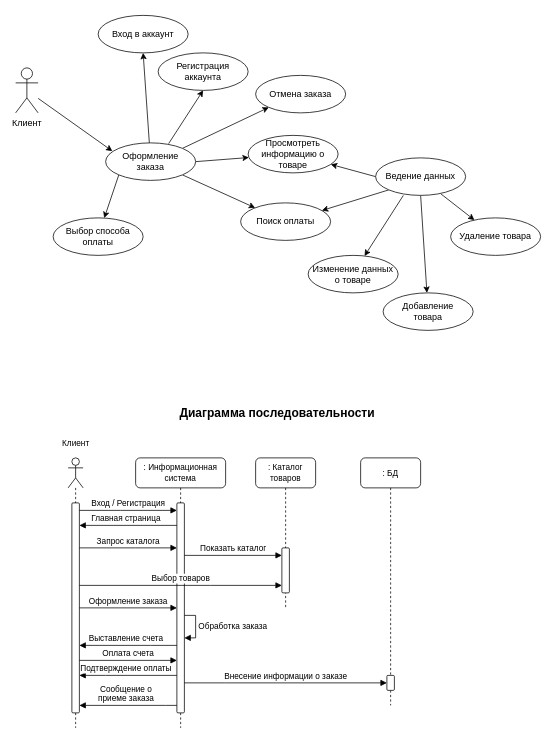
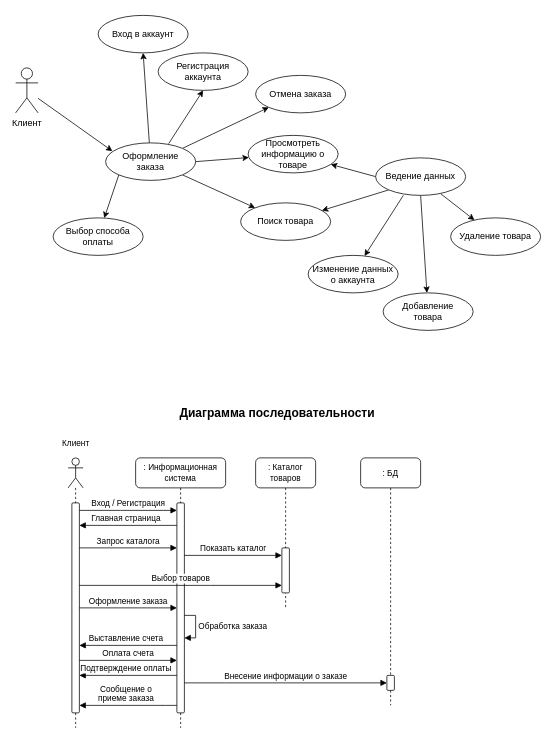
  <mxCell id="0" />
  <mxCell id="1" parent="0" />
  <mxCell id="2" style="rounded=1;orthogonalLoop=1;jettySize=auto;html=1;entryX=0.075;entryY=0.22;entryDx=0;entryDy=0;entryPerimeter=0;" edge="1" parent="1" source="3" target="10"><mxGeometry relative="1" as="geometry"><mxPoint x="150" y="210" as="targetPoint" /></mxGeometry></mxCell>
  <mxCell id="3" value="Клиент" style="shape=umlActor;verticalLabelPosition=bottom;verticalAlign=top;html=1;outlineConnect=0;rounded=1;" vertex="1" parent="1"><mxGeometry x="20" y="90" width="30" height="60" as="geometry" /></mxCell>
  <mxCell id="4" style="rounded=1;orthogonalLoop=1;jettySize=auto;html=1;entryX=0.5;entryY=1;entryDx=0;entryDy=0;" edge="1" parent="1" source="10" target="23"><mxGeometry relative="1" as="geometry" /></mxCell>
  <mxCell id="5" style="rounded=1;orthogonalLoop=1;jettySize=auto;html=1;exitX=0.7;exitY=0.02;exitDx=0;exitDy=0;entryX=0.5;entryY=1;entryDx=0;entryDy=0;exitPerimeter=0;" edge="1" parent="1" source="10" target="24"><mxGeometry relative="1" as="geometry" /></mxCell>
  <mxCell id="6" style="rounded=1;orthogonalLoop=1;jettySize=auto;html=1;exitX=1;exitY=0;exitDx=0;exitDy=0;entryX=0;entryY=1;entryDx=0;entryDy=0;" edge="1" parent="1" source="10" target="25"><mxGeometry relative="1" as="geometry" /></mxCell>
  <mxCell id="7" style="edgeStyle=none;shape=connector;rounded=1;orthogonalLoop=1;jettySize=auto;html=1;exitX=1;exitY=1;exitDx=0;exitDy=0;labelBackgroundColor=default;strokeColor=default;fontFamily=Helvetica;fontSize=11;fontColor=default;endArrow=classic;" edge="1" parent="1" source="10" target="11"><mxGeometry relative="1" as="geometry" /></mxCell>
  <mxCell id="8" style="edgeStyle=none;shape=connector;rounded=1;orthogonalLoop=1;jettySize=auto;html=1;exitX=1;exitY=0.5;exitDx=0;exitDy=0;labelBackgroundColor=default;strokeColor=default;fontFamily=Helvetica;fontSize=11;fontColor=default;endArrow=classic;" edge="1" parent="1" source="10" target="12"><mxGeometry relative="1" as="geometry" /></mxCell>
  <mxCell id="9" style="edgeStyle=none;shape=connector;rounded=1;orthogonalLoop=1;jettySize=auto;html=1;exitX=0;exitY=1;exitDx=0;exitDy=0;labelBackgroundColor=default;strokeColor=default;fontFamily=Helvetica;fontSize=11;fontColor=default;endArrow=classic;" edge="1" parent="1" source="10" target="21"><mxGeometry relative="1" as="geometry" /></mxCell>
  <mxCell id="10" value="Оформление &lt;br&gt;заказа" style="ellipse;whiteSpace=wrap;html=1;rounded=1;" vertex="1" parent="1"><mxGeometry x="140" y="190" width="120" height="50" as="geometry" /></mxCell>
- <mxCell id="11" value="Поиск оплаты" style="ellipse;whiteSpace=wrap;html=1;rounded=1;" vertex="1" parent="1"><mxGeometry x="320" y="270" width="120" height="50" as="geometry" /></mxCell>
+ <mxCell id="11" value="Поиск товара" style="ellipse;whiteSpace=wrap;html=1;rounded=1;" vertex="1" parent="1"><mxGeometry x="320" y="270" width="120" height="50" as="geometry" /></mxCell>
  <mxCell id="12" value="Просмотреть информацию о товаре" style="ellipse;whiteSpace=wrap;html=1;rounded=1;" vertex="1" parent="1"><mxGeometry x="330" y="180" width="120" height="50" as="geometry" /></mxCell>
- <mxCell id="13" value="Изменение данных&lt;br&gt;о товаре" style="ellipse;whiteSpace=wrap;html=1;rounded=1;" vertex="1" parent="1"><mxGeometry x="410" y="340" width="120" height="50" as="geometry" /></mxCell>
+ <mxCell id="13" value="Изменение данных&lt;br&gt;о аккаунта" style="ellipse;whiteSpace=wrap;html=1;rounded=1;" vertex="1" parent="1"><mxGeometry x="410" y="340" width="120" height="50" as="geometry" /></mxCell>
  <mxCell id="14" value="Добавление &lt;br&gt;товара" style="ellipse;whiteSpace=wrap;html=1;rounded=1;" vertex="1" parent="1"><mxGeometry x="510" y="390" width="120" height="50" as="geometry" /></mxCell>
  <mxCell id="15" style="edgeStyle=none;shape=connector;rounded=1;orthogonalLoop=1;jettySize=auto;html=1;exitX=0.725;exitY=0.96;exitDx=0;exitDy=0;labelBackgroundColor=default;strokeColor=default;fontFamily=Helvetica;fontSize=11;fontColor=default;endArrow=classic;exitPerimeter=0;" edge="1" parent="1" source="20" target="22"><mxGeometry relative="1" as="geometry" /></mxCell>
  <mxCell id="16" style="edgeStyle=none;shape=connector;rounded=1;orthogonalLoop=1;jettySize=auto;html=1;exitX=0;exitY=1;exitDx=0;exitDy=0;labelBackgroundColor=default;strokeColor=default;fontFamily=Helvetica;fontSize=11;fontColor=default;endArrow=classic;" edge="1" parent="1" source="20" target="11"><mxGeometry relative="1" as="geometry" /></mxCell>
  <mxCell id="17" style="edgeStyle=none;shape=connector;rounded=1;orthogonalLoop=1;jettySize=auto;html=1;exitX=0.308;exitY=1;exitDx=0;exitDy=0;labelBackgroundColor=default;strokeColor=default;fontFamily=Helvetica;fontSize=11;fontColor=default;endArrow=classic;exitPerimeter=0;" edge="1" parent="1" source="20" target="13"><mxGeometry relative="1" as="geometry" /></mxCell>
  <mxCell id="18" style="edgeStyle=none;shape=connector;rounded=1;orthogonalLoop=1;jettySize=auto;html=1;exitX=0.5;exitY=1;exitDx=0;exitDy=0;labelBackgroundColor=default;strokeColor=default;fontFamily=Helvetica;fontSize=11;fontColor=default;endArrow=classic;" edge="1" parent="1" source="20" target="14"><mxGeometry relative="1" as="geometry" /></mxCell>
  <mxCell id="19" style="edgeStyle=none;shape=connector;rounded=1;orthogonalLoop=1;jettySize=auto;html=1;exitX=0;exitY=0.5;exitDx=0;exitDy=0;labelBackgroundColor=default;strokeColor=default;fontFamily=Helvetica;fontSize=11;fontColor=default;endArrow=classic;" edge="1" parent="1" source="20" target="12"><mxGeometry relative="1" as="geometry" /></mxCell>
  <mxCell id="20" value="Ведение данных" style="ellipse;whiteSpace=wrap;html=1;rounded=1;" vertex="1" parent="1"><mxGeometry x="500" y="210" width="120" height="50" as="geometry" /></mxCell>
  <mxCell id="21" value="Выбор способа&lt;br&gt;оплаты" style="ellipse;whiteSpace=wrap;html=1;rounded=1;" vertex="1" parent="1"><mxGeometry x="70" y="290" width="120" height="50" as="geometry" /></mxCell>
  <mxCell id="22" value="Удаление товара" style="ellipse;whiteSpace=wrap;html=1;rounded=1;" vertex="1" parent="1"><mxGeometry x="600" y="290" width="120" height="50" as="geometry" /></mxCell>
  <mxCell id="23" value="Вход в аккаунт" style="ellipse;whiteSpace=wrap;html=1;rounded=1;" vertex="1" parent="1"><mxGeometry x="130" y="20" width="120" height="50" as="geometry" /></mxCell>
  <mxCell id="24" value="Регистрация аккаунта" style="ellipse;whiteSpace=wrap;html=1;rounded=1;" vertex="1" parent="1"><mxGeometry x="210" y="70" width="120" height="50" as="geometry" /></mxCell>
  <mxCell id="25" value="Отмена заказа" style="ellipse;whiteSpace=wrap;html=1;rounded=1;" vertex="1" parent="1"><mxGeometry x="340" y="100" width="120" height="50" as="geometry" /></mxCell>
  <mxCell id="26" value=": Информационная система" style="shape=umlLifeline;perimeter=lifelinePerimeter;whiteSpace=wrap;html=1;container=1;dropTarget=0;collapsible=0;recursiveResize=0;outlineConnect=0;portConstraint=eastwest;newEdgeStyle={&quot;edgeStyle&quot;:&quot;elbowEdgeStyle&quot;,&quot;elbow&quot;:&quot;vertical&quot;,&quot;curved&quot;:0,&quot;rounded&quot;:0};rounded=1;fontFamily=Helvetica;fontSize=11;fontColor=default;" vertex="1" parent="1"><mxGeometry x="180" y="610" width="120" height="360" as="geometry" /></mxCell>
  <mxCell id="27" value="" style="html=1;points=[];perimeter=orthogonalPerimeter;outlineConnect=0;targetShapes=umlLifeline;portConstraint=eastwest;newEdgeStyle={&quot;edgeStyle&quot;:&quot;elbowEdgeStyle&quot;,&quot;elbow&quot;:&quot;vertical&quot;,&quot;curved&quot;:0,&quot;rounded&quot;:0};rounded=1;fontFamily=Helvetica;fontSize=11;fontColor=default;" vertex="1" parent="26"><mxGeometry x="55" y="60" width="10" height="280" as="geometry" /></mxCell>
  <mxCell id="28" value="Обработка заказа" style="html=1;align=left;spacingLeft=2;endArrow=block;rounded=0;edgeStyle=orthogonalEdgeStyle;curved=0;rounded=0;labelBackgroundColor=default;strokeColor=default;fontFamily=Helvetica;fontSize=11;fontColor=default;shape=connector;" edge="1" target="27" parent="26"><mxGeometry relative="1" as="geometry"><mxPoint x="65" y="210" as="sourcePoint" /><Array as="points"><mxPoint x="80" y="210" /><mxPoint x="80" y="240" /></Array><mxPoint x="65" y="240" as="targetPoint" /></mxGeometry></mxCell>
  <mxCell id="29" value="" style="shape=umlLifeline;perimeter=lifelinePerimeter;whiteSpace=wrap;html=1;container=1;dropTarget=0;collapsible=0;recursiveResize=0;outlineConnect=0;portConstraint=eastwest;newEdgeStyle={&quot;edgeStyle&quot;:&quot;elbowEdgeStyle&quot;,&quot;elbow&quot;:&quot;vertical&quot;,&quot;curved&quot;:0,&quot;rounded&quot;:0};participant=umlActor;rounded=1;fontFamily=Helvetica;fontSize=11;fontColor=default;" vertex="1" parent="1"><mxGeometry x="90" y="610" width="20" height="360" as="geometry" /></mxCell>
  <mxCell id="30" value="" style="html=1;points=[];perimeter=orthogonalPerimeter;outlineConnect=0;targetShapes=umlLifeline;portConstraint=eastwest;newEdgeStyle={&quot;edgeStyle&quot;:&quot;elbowEdgeStyle&quot;,&quot;elbow&quot;:&quot;vertical&quot;,&quot;curved&quot;:0,&quot;rounded&quot;:0};rounded=1;fontFamily=Helvetica;fontSize=11;fontColor=default;" vertex="1" parent="29"><mxGeometry x="5" y="60" width="10" height="280" as="geometry" /></mxCell>
  <mxCell id="31" value="Клиент" style="text;html=1;align=center;verticalAlign=middle;resizable=0;points=[];autosize=1;strokeColor=none;fillColor=none;fontSize=11;fontFamily=Helvetica;fontColor=default;" vertex="1" parent="1"><mxGeometry x="70" y="575" width="60" height="30" as="geometry" /></mxCell>
  <mxCell id="32" value=": Каталог товаров" style="shape=umlLifeline;perimeter=lifelinePerimeter;whiteSpace=wrap;html=1;container=1;dropTarget=0;collapsible=0;recursiveResize=0;outlineConnect=0;portConstraint=eastwest;newEdgeStyle={&quot;edgeStyle&quot;:&quot;elbowEdgeStyle&quot;,&quot;elbow&quot;:&quot;vertical&quot;,&quot;curved&quot;:0,&quot;rounded&quot;:0};rounded=1;fontFamily=Helvetica;fontSize=11;fontColor=default;" vertex="1" parent="1"><mxGeometry x="340" y="610" width="80" height="200" as="geometry" /></mxCell>
  <mxCell id="33" value="" style="html=1;points=[];perimeter=orthogonalPerimeter;outlineConnect=0;targetShapes=umlLifeline;portConstraint=eastwest;newEdgeStyle={&quot;edgeStyle&quot;:&quot;elbowEdgeStyle&quot;,&quot;elbow&quot;:&quot;vertical&quot;,&quot;curved&quot;:0,&quot;rounded&quot;:0};rounded=1;fontFamily=Helvetica;fontSize=11;fontColor=default;" vertex="1" parent="32"><mxGeometry x="35" y="120" width="10" height="60" as="geometry" /></mxCell>
  <mxCell id="34" value=": БД" style="shape=umlLifeline;perimeter=lifelinePerimeter;whiteSpace=wrap;html=1;container=1;dropTarget=0;collapsible=0;recursiveResize=0;outlineConnect=0;portConstraint=eastwest;newEdgeStyle={&quot;edgeStyle&quot;:&quot;elbowEdgeStyle&quot;,&quot;elbow&quot;:&quot;vertical&quot;,&quot;curved&quot;:0,&quot;rounded&quot;:0};rounded=1;fontFamily=Helvetica;fontSize=11;fontColor=default;" vertex="1" parent="1"><mxGeometry x="480" y="610" width="80" height="330" as="geometry" /></mxCell>
  <mxCell id="35" value="" style="html=1;points=[];perimeter=orthogonalPerimeter;outlineConnect=0;targetShapes=umlLifeline;portConstraint=eastwest;newEdgeStyle={&quot;edgeStyle&quot;:&quot;elbowEdgeStyle&quot;,&quot;elbow&quot;:&quot;vertical&quot;,&quot;curved&quot;:0,&quot;rounded&quot;:0};rounded=1;fontFamily=Helvetica;fontSize=11;fontColor=default;" vertex="1" parent="34"><mxGeometry x="35" y="290" width="10" height="20" as="geometry" /></mxCell>
  <mxCell id="36" value="Вход / Регистрация" style="html=1;verticalAlign=bottom;endArrow=block;edgeStyle=elbowEdgeStyle;elbow=vertical;curved=0;rounded=0;labelBackgroundColor=default;strokeColor=default;fontFamily=Helvetica;fontSize=11;fontColor=default;shape=connector;" edge="1" parent="1" source="30" target="27"><mxGeometry width="80" relative="1" as="geometry"><mxPoint x="100" y="680" as="sourcePoint" /><mxPoint x="180" y="680" as="targetPoint" /><Array as="points"><mxPoint x="160" y="680" /></Array><mxPoint as="offset" /></mxGeometry></mxCell>
  <mxCell id="37" value="Главная страница" style="html=1;verticalAlign=bottom;endArrow=block;edgeStyle=elbowEdgeStyle;elbow=vertical;curved=0;rounded=0;labelBackgroundColor=default;strokeColor=default;fontFamily=Helvetica;fontSize=11;fontColor=default;shape=connector;" edge="1" parent="1" source="27" target="30"><mxGeometry x="0.039" width="80" relative="1" as="geometry"><mxPoint x="180" y="700" as="sourcePoint" /><mxPoint x="100" y="700" as="targetPoint" /><Array as="points"><mxPoint x="150" y="700" /><mxPoint x="170" y="870" /><mxPoint x="180" y="690" /></Array><mxPoint as="offset" /></mxGeometry></mxCell>
  <mxCell id="38" value="Запрос каталога" style="html=1;verticalAlign=bottom;endArrow=block;edgeStyle=elbowEdgeStyle;elbow=vertical;curved=0;rounded=0;labelBackgroundColor=default;strokeColor=default;fontFamily=Helvetica;fontSize=11;fontColor=default;shape=connector;" edge="1" parent="1" source="30" target="27"><mxGeometry x="-0.003" width="80" relative="1" as="geometry"><mxPoint x="100" y="720" as="sourcePoint" /><mxPoint x="180" y="720" as="targetPoint" /><Array as="points"><mxPoint x="180" y="730" /><mxPoint x="170" y="720" /></Array><mxPoint as="offset" /></mxGeometry></mxCell>
  <mxCell id="39" value="Показать каталог" style="html=1;verticalAlign=bottom;endArrow=block;edgeStyle=elbowEdgeStyle;elbow=vertical;curved=0;rounded=0;labelBackgroundColor=default;strokeColor=default;fontFamily=Helvetica;fontSize=11;fontColor=default;shape=connector;" edge="1" parent="1" source="27" target="33"><mxGeometry x="-0.003" width="80" relative="1" as="geometry"><mxPoint x="220" y="740" as="sourcePoint" /><mxPoint x="330" y="740" as="targetPoint" /><Array as="points"><mxPoint x="295" y="740" /><mxPoint x="285" y="730" /></Array><mxPoint as="offset" /></mxGeometry></mxCell>
  <mxCell id="40" value="Выбор товаров" style="html=1;verticalAlign=bottom;endArrow=block;edgeStyle=elbowEdgeStyle;elbow=vertical;curved=0;rounded=0;labelBackgroundColor=default;strokeColor=default;fontFamily=Helvetica;fontSize=11;fontColor=default;shape=connector;" edge="1" parent="1" source="30" target="33"><mxGeometry x="-0.003" width="80" relative="1" as="geometry"><mxPoint x="110" y="770" as="sourcePoint" /><mxPoint x="220" y="770" as="targetPoint" /><Array as="points"><mxPoint x="280" y="780" /><mxPoint x="180" y="770" /><mxPoint x="170" y="760" /></Array><mxPoint as="offset" /></mxGeometry></mxCell>
  <mxCell id="41" value="Оформление заказа" style="html=1;verticalAlign=bottom;endArrow=block;edgeStyle=elbowEdgeStyle;elbow=vertical;curved=0;rounded=0;labelBackgroundColor=default;strokeColor=default;fontFamily=Helvetica;fontSize=11;fontColor=default;shape=connector;" edge="1" parent="1" source="30" target="27"><mxGeometry x="-0.003" width="80" relative="1" as="geometry"><mxPoint x="105" y="730" as="sourcePoint" /><mxPoint x="215" y="730" as="targetPoint" /><Array as="points"><mxPoint x="210" y="810" /><mxPoint x="190" y="810" /><mxPoint x="180" y="810" /><mxPoint x="170" y="740" /><mxPoint x="180" y="730" /><mxPoint x="170" y="720" /></Array><mxPoint as="offset" /></mxGeometry></mxCell>
  <mxCell id="42" value="Выставление счета" style="html=1;verticalAlign=bottom;endArrow=block;edgeStyle=elbowEdgeStyle;elbow=vertical;curved=0;rounded=0;labelBackgroundColor=default;strokeColor=default;fontFamily=Helvetica;fontSize=11;fontColor=default;shape=connector;" edge="1" parent="1" source="27" target="30"><mxGeometry x="0.039" width="80" relative="1" as="geometry"><mxPoint x="215" y="700" as="sourcePoint" /><mxPoint x="105" y="700" as="targetPoint" /><Array as="points"><mxPoint x="200" y="860" /><mxPoint x="190" y="880" /><mxPoint x="130" y="860" /><mxPoint x="150" y="700" /><mxPoint x="170" y="870" /><mxPoint x="180" y="690" /></Array><mxPoint as="offset" /></mxGeometry></mxCell>
  <mxCell id="43" value="Диаграмма последовательности" style="text;html=1;strokeColor=none;fillColor=none;align=center;verticalAlign=middle;whiteSpace=wrap;rounded=0;fontSize=16;fontFamily=Helvetica;fontColor=default;fontStyle=1" vertex="1" parent="1"><mxGeometry x="169" y="535" width="400" height="30" as="geometry" /></mxCell>
  <mxCell id="44" value="Оплата счета" style="html=1;verticalAlign=bottom;endArrow=block;edgeStyle=elbowEdgeStyle;elbow=vertical;curved=0;rounded=0;labelBackgroundColor=default;strokeColor=default;fontFamily=Helvetica;fontSize=11;fontColor=default;shape=connector;" edge="1" parent="1" source="30" target="27"><mxGeometry x="0.002" width="80" relative="1" as="geometry"><mxPoint x="105" y="680" as="sourcePoint" /><mxPoint x="235" y="680" as="targetPoint" /><Array as="points"><mxPoint x="210" y="880" /><mxPoint x="200" y="830" /><mxPoint x="160" y="680" /></Array><mxPoint as="offset" /></mxGeometry></mxCell>
  <mxCell id="45" value="Подтверждение оплаты" style="html=1;verticalAlign=bottom;endArrow=block;edgeStyle=elbowEdgeStyle;elbow=vertical;curved=0;rounded=0;labelBackgroundColor=default;strokeColor=default;fontFamily=Helvetica;fontSize=11;fontColor=default;shape=connector;" edge="1" parent="1" source="27" target="30"><mxGeometry x="0.039" width="80" relative="1" as="geometry"><mxPoint x="235" y="860" as="sourcePoint" /><mxPoint x="105" y="860" as="targetPoint" /><Array as="points"><mxPoint x="140" y="900" /><mxPoint x="200" y="860" /><mxPoint x="190" y="880" /><mxPoint x="130" y="860" /><mxPoint x="150" y="700" /><mxPoint x="170" y="870" /><mxPoint x="180" y="690" /></Array><mxPoint as="offset" /></mxGeometry></mxCell>
  <mxCell id="46" value="Внесение информации о заказе" style="html=1;verticalAlign=bottom;endArrow=block;edgeStyle=elbowEdgeStyle;elbow=vertical;curved=0;rounded=0;labelBackgroundColor=default;strokeColor=default;fontFamily=Helvetica;fontSize=11;fontColor=default;shape=connector;" edge="1" parent="1" source="27" target="35"><mxGeometry x="-0.003" width="80" relative="1" as="geometry"><mxPoint x="105" y="810" as="sourcePoint" /><mxPoint x="235" y="810" as="targetPoint" /><Array as="points"><mxPoint x="300" y="910" /><mxPoint x="260" y="920" /><mxPoint x="220" y="950" /><mxPoint x="210" y="810" /><mxPoint x="190" y="810" /><mxPoint x="180" y="810" /><mxPoint x="170" y="740" /><mxPoint x="180" y="730" /><mxPoint x="170" y="720" /></Array><mxPoint as="offset" /></mxGeometry></mxCell>
  <mxCell id="47" value="Сообщение о &lt;br&gt;приеме заказа" style="html=1;verticalAlign=bottom;endArrow=block;edgeStyle=elbowEdgeStyle;elbow=vertical;curved=0;rounded=0;labelBackgroundColor=default;strokeColor=default;fontFamily=Helvetica;fontSize=11;fontColor=default;shape=connector;" edge="1" parent="1" source="27" target="30"><mxGeometry x="0.039" width="80" relative="1" as="geometry"><mxPoint x="235" y="900" as="sourcePoint" /><mxPoint x="105" y="900" as="targetPoint" /><Array as="points"><mxPoint x="220" y="940" /><mxPoint x="180" y="930" /><mxPoint x="150" y="920" /><mxPoint x="140" y="900" /><mxPoint x="200" y="860" /><mxPoint x="190" y="880" /><mxPoint x="130" y="860" /><mxPoint x="150" y="700" /><mxPoint x="170" y="870" /><mxPoint x="180" y="690" /></Array><mxPoint as="offset" /></mxGeometry></mxCell>
